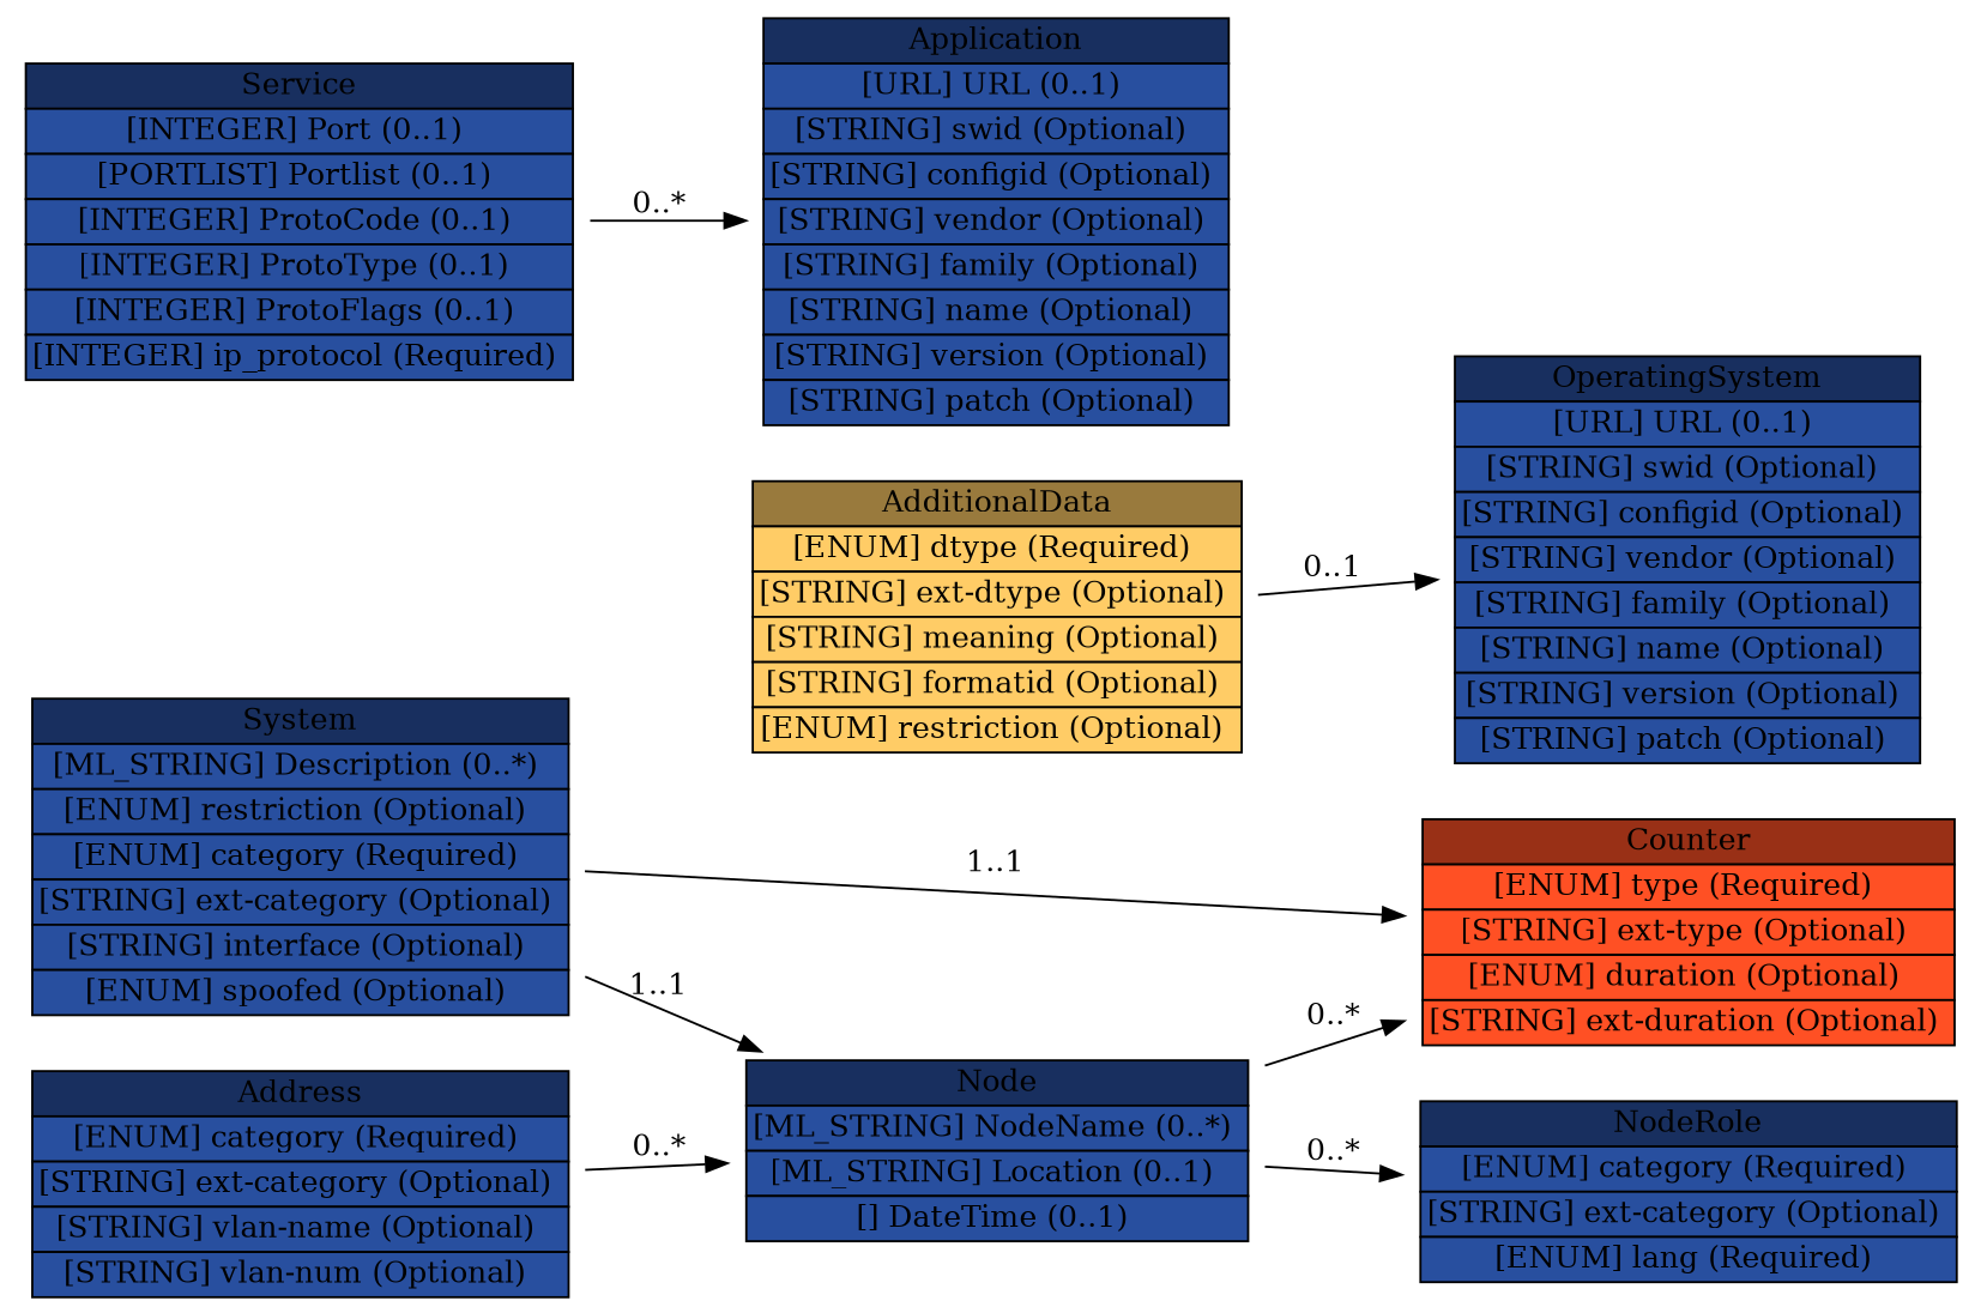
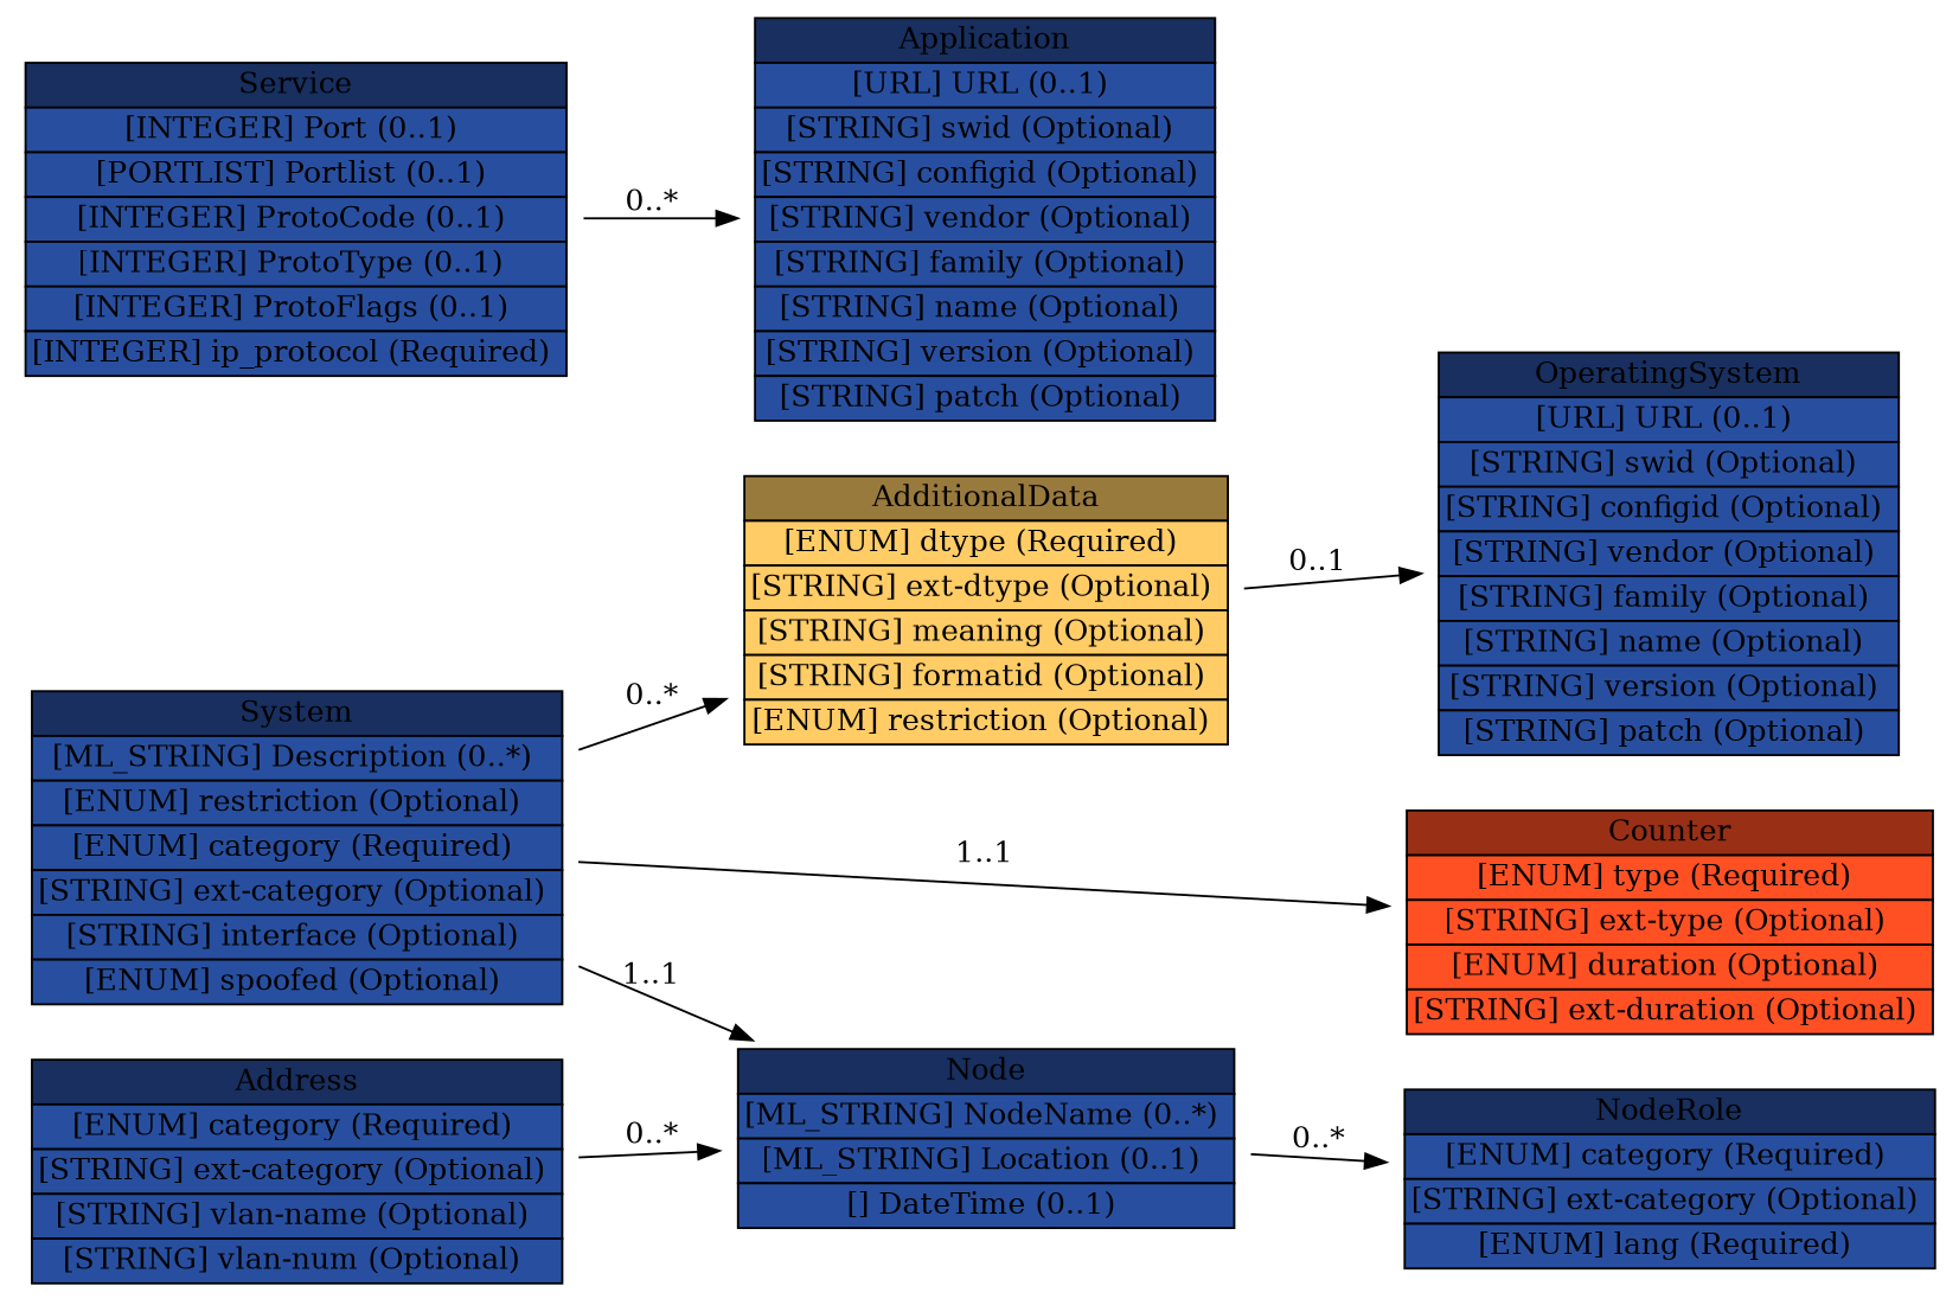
  digraph {
    rankdir=LR
    node [shape=plaintext]
    n1 [height=2.0694 label=<<table BORDER="0" CELLBORDER="1" CELLSPACING="0"> <tr > <td BGCOLOR="#182f5f" HREF="#" TITLE="The System class describes a system or network involved in an event. The systems or networks represented by this class are categorized according to the role they played in the incident through the category attribute. The value of this category attribute dictates the semantics of the aggregated classes in the System class. If the category attribute has a value of &quot;source&quot;, then the aggregated classes denote the machine and service from which the activity is originating. With a category attribute value of &quot;target&quot; or &quot;intermediary&quot;, then the machine or service is the one targeted in the activity. A value of &quot;sensor&quot; dictates that this System was part of an instrumentation to monitor the network. ">System</td> </tr>" %<tr><td BGCOLOR="#284f9f" HREF="#" TITLE="A free-form text description of the System.">[ML_STRING] Description (0..*) </td></tr>%<tr><td BGCOLOR="#284f9f" HREF="#" TITLE="This attribute is defined in Section 3.2.">[ENUM] restriction (Optional) </td></tr>%<tr><td BGCOLOR="#284f9f" HREF="#" TITLE="Classifies the role the host or network played in the incident.  The possible values are:">[ENUM] category (Required) </td></tr>%<tr><td BGCOLOR="#284f9f" HREF="#" TITLE="A means by which to extend the category attribute.  See Section 5.1.">[STRING] ext-category (Optional) </td></tr>%<tr><td BGCOLOR="#284f9f" HREF="#" TITLE="Specifies the interface on which the event(s) on this System originated.  If the Node class specifies a network rather than a host, this attribute has no meaning.">[STRING] interface (Optional) </td></tr>%<tr><td BGCOLOR="#284f9f" HREF="#" TITLE="An indication of confidence in whether this System was the true target or attacking host.  The permitted values for this attribute are shown below.  The default value is &quot;unknown&quot;.">[ENUM] spoofed (Optional) </td></tr>%</table>> width=3.5833]
    n2 [height=1.2361 label=<<table BORDER="0" CELLBORDER="1" CELLSPACING="0"> <tr > <td BGCOLOR="#182f5f" HREF="#" TITLE="The Node class names a system (e.g., PC, router) or network. ">Node</td> </tr>" %<tr><td BGCOLOR="#284f9f" HREF="#" TITLE="The name of the Node (e.g., fully qualified domain name).  This information MUST be provided if no Address information is given.">[ML_STRING] NodeName (0..*) </td></tr>%<tr><td BGCOLOR="#284f9f" HREF="#" TITLE="A free-from description of the physical location of the equipment.">[ML_STRING] Location (0..1) </td></tr>%<tr><td BGCOLOR="#284f9f" HREF="#" TITLE="A timestamp of when the resolution between the name and address was performed.  This information SHOULD be provided if both an Address and NodeName are specified.">[] DateTime (0..1) </td></tr>%</table>> width=3.3333]
    n3 [height=1.5139 label=<<table BORDER="0" CELLBORDER="1" CELLSPACING="0"> <tr > <td BGCOLOR="#993016" HREF="#" TITLE="The Counter class summarize multiple occurrences of some event, or conveys counts or rates on various features (e.g., packets, sessions, events). ">Counter</td> </tr>" %<tr><td BGCOLOR="#FF5024" HREF="#" TITLE="Specifies the units of the element content.">[ENUM] type (Required) </td></tr>%<tr><td BGCOLOR="#FF5024" HREF="#" TITLE="A means by which to extend the type attribute. See Section 5.1.">[STRING] ext-type (Optional) </td></tr>%<tr><td BGCOLOR="#FF5024" HREF="#" TITLE="If present, the Counter class represents a rate rather than a count over the entire event.  In that case, this attribute specifies the denominator of the rate (where the type attribute specified the nominator).  The possible values of this attribute are defined in Section 3.10.2">[ENUM] duration (Optional) </td></tr>%<tr><td BGCOLOR="#FF5024" HREF="#" TITLE="A means by which to extend the duration attribute.  See Section 5.1.">[STRING] ext-duration (Optional) </td></tr>%</table>> width=3.5556]
    n4 [height=1.7917 label=<<table BORDER="0" CELLBORDER="1" CELLSPACING="0"> <tr > <td BGCOLOR="#997a3d" HREF="#" TITLE="The AdditionalData class serves as an extension mechanism for information not otherwise represented in the data model. For relatively simple information, atomic data types (e.g., integers, strings) are provided with a mechanism to annotate their meaning. The class can also be used to extend the data model (and the associated Schema) to support proprietary extensions by encapsulating entire XML documents conforming to another Schema (e.g., IDMEF). A detailed discussion for extending the data model and the schema can be found in Section 5. ">AdditionalData</td> </tr>" %<tr><td BGCOLOR="#FFCC66" HREF="#" TITLE="The data type of the element content.  The permitted values for this attribute are shown below.  The default value is &quot;string&quot;.">[ENUM] dtype (Required) </td></tr>%<tr><td BGCOLOR="#FFCC66" HREF="#" TITLE="A means by which to extend the dtype attribute.  See Section 5.1.">[STRING] ext-dtype (Optional) </td></tr>%<tr><td BGCOLOR="#FFCC66" HREF="#" TITLE="A free-form description of the element content.">[STRING] meaning (Optional) </td></tr>%<tr><td BGCOLOR="#FFCC66" HREF="#" TITLE="An identifier referencing the format and semantics of the element content.">[STRING] formatid (Optional) </td></tr>%<tr><td BGCOLOR="#FFCC66" HREF="#" TITLE="This attribute has been defined in Section 3.2.">[ENUM] restriction (Optional) </td></tr>%</table>> width=3.2778]
    n5 [height=1.2361 label=<<table BORDER="0" CELLBORDER="1" CELLSPACING="0"> <tr > <td BGCOLOR="#182f5f" HREF="#" TITLE="The NodeRole class describes the intended function performed by a particular host. ">NodeRole</td> </tr>" %<tr><td BGCOLOR="#284f9f" HREF="#" TITLE="Functionality provided by a node.">[ENUM] category (Required) </td></tr>%<tr><td BGCOLOR="#284f9f" HREF="#" TITLE="A means by which to extend the category attribute.  See Section 5.1.">[STRING] ext-category (Optional) </td></tr>%<tr><td BGCOLOR="#284f9f" HREF="#" TITLE="A valid language code per RFC 4646 [7] constrained by the definition of &quot;xs:language&quot;.  The interpretation of this code is described in Section 6.">[ENUM] lang (Required) </td></tr>%</table>> width=3.5833]
    n6 [height=2.0694 label=<<table BORDER="0" CELLBORDER="1" CELLSPACING="0"> <tr > <td BGCOLOR="#182f5f" HREF="#" TITLE="The Service class describes a network service of a host or network. The service is identified by specific port or list of ports, along with the application listening on that port. ">Service</td> </tr>" %<tr><td BGCOLOR="#284f9f" HREF="#" TITLE="A port number.">[INTEGER] Port (0..1) </td></tr>%<tr><td BGCOLOR="#284f9f" HREF="#" TITLE="A list of port numbers formatted according to Section 2.10.">[PORTLIST] Portlist (0..1) </td></tr>%<tr><td BGCOLOR="#284f9f" HREF="#" TITLE="A layer-4 protocol-specific code field (e.g., ICMP code field).">[INTEGER] ProtoCode (0..1) </td></tr>%<tr><td BGCOLOR="#284f9f" HREF="#" TITLE="A layer-4 protocol specific type field (e.g., ICMP type field).">[INTEGER] ProtoType (0..1) </td></tr>%<tr><td BGCOLOR="#284f9f" HREF="#" TITLE="A layer-4 protocol specific flag field (e.g., TCP flag field).">[INTEGER] ProtoFlags (0..1) </td></tr>%<tr><td BGCOLOR="#284f9f" HREF="#" TITLE="The IANA protocol number.">[INTEGER] ip_protocol (Required) </td></tr>%</table>> width=3.5556]
    n7 [height=2.625 label=<<table BORDER="0" CELLBORDER="1" CELLSPACING="0"> <tr > <td BGCOLOR="#182f5f" HREF="#" TITLE="The Application class describes an application running on a System providing a Service. ">Application</td> </tr>" %<tr><td BGCOLOR="#284f9f" HREF="#" TITLE="A URL describing the application.">[URL] URL (0..1) </td></tr>%<tr><td BGCOLOR="#284f9f" HREF="#" TITLE="An identifier that can be used to reference this software.">[STRING] swid (Optional) </td></tr>%<tr><td BGCOLOR="#284f9f" HREF="#" TITLE="An identifier that can be used to reference a particular configuration of this software.">[STRING] configid (Optional) </td></tr>%<tr><td BGCOLOR="#284f9f" HREF="#" TITLE="Vendor name of the software.">[STRING] vendor (Optional) </td></tr>%<tr><td BGCOLOR="#284f9f" HREF="#" TITLE="Family of the software.">[STRING] family (Optional) </td></tr>%<tr><td BGCOLOR="#284f9f" HREF="#" TITLE="Name of the software.">[STRING] name (Optional) </td></tr>%<tr><td BGCOLOR="#284f9f" HREF="#" TITLE="Version of the software.">[STRING] version (Optional) </td></tr>%<tr><td BGCOLOR="#284f9f" HREF="#" TITLE="Patch or service pack level of the software.">[STRING] patch (Optional) </td></tr>%</table>> width=3.0833]
    n8 [height=2.625 label=<<table BORDER="0" CELLBORDER="1" CELLSPACING="0"> <tr > <td BGCOLOR="#182f5f" HREF="#" TITLE="The OperatingSystem class describes the operating system running on a System. The definition is identical to the Application class (Section 3.17.1). ">OperatingSystem</td> </tr>" %<tr><td BGCOLOR="#284f9f" HREF="#" TITLE="A URL describing the application.">[URL] URL (0..1) </td></tr>%<tr><td BGCOLOR="#284f9f" HREF="#" TITLE="An identifier that can be used to reference this software.">[STRING] swid (Optional) </td></tr>%<tr><td BGCOLOR="#284f9f" HREF="#" TITLE="An identifier that can be used to reference a particular configuration of this software.">[STRING] configid (Optional) </td></tr>%<tr><td BGCOLOR="#284f9f" HREF="#" TITLE="Vendor name of the software.">[STRING] vendor (Optional) </td></tr>%<tr><td BGCOLOR="#284f9f" HREF="#" TITLE="Family of the software.">[STRING] family (Optional) </td></tr>%<tr><td BGCOLOR="#284f9f" HREF="#" TITLE="Name of the software.">[STRING] name (Optional) </td></tr>%<tr><td BGCOLOR="#284f9f" HREF="#" TITLE="Version of the software.">[STRING] version (Optional) </td></tr>%<tr><td BGCOLOR="#284f9f" HREF="#" TITLE="Patch or service pack level of the software.">[STRING] patch (Optional) </td></tr>%</table>> width=3.0833]
    n9 [height=1.5139 label=<<table BORDER="0" CELLBORDER="1" CELLSPACING="0"> <tr > <td BGCOLOR="#182f5f" HREF="#" TITLE="The Address class represents a hardware (layer-2), network (layer-3), or application (layer-7) address. ">Address</td> </tr>" %<tr><td BGCOLOR="#284f9f" HREF="#" TITLE="The type of address represented.  The permitted values for this attribute are shown below.  The default value is &quot;ipv4-addr&quot;.">[ENUM] category (Required) </td></tr>%<tr><td BGCOLOR="#284f9f" HREF="#" TITLE="A means by which to extend the category attribute.  See Section 5.1.">[STRING] ext-category (Optional) </td></tr>%<tr><td BGCOLOR="#284f9f" HREF="#" TITLE="The name of the Virtual LAN to which the address belongs.">[STRING] vlan-name (Optional) </td></tr>%<tr><td BGCOLOR="#284f9f" HREF="#" TITLE="The number of the Virtual LAN to which the address belongs.">[STRING] vlan-num (Optional) </td></tr>%</table>> width=3.5833]
    n1 -> n2 [label="1..1"]
    n1 -> n3 [label="1..1"]
-   n2 -> n3 [label="0..*"]
+   n1 -> n4 [label="0..*"]
    n2 -> n5 [label="0..*"]
    n4 -> n8 [label="0..1"]
    n6 -> n7 [label="0..*"]
    n9 -> n2 [label="0..*"]
  }
